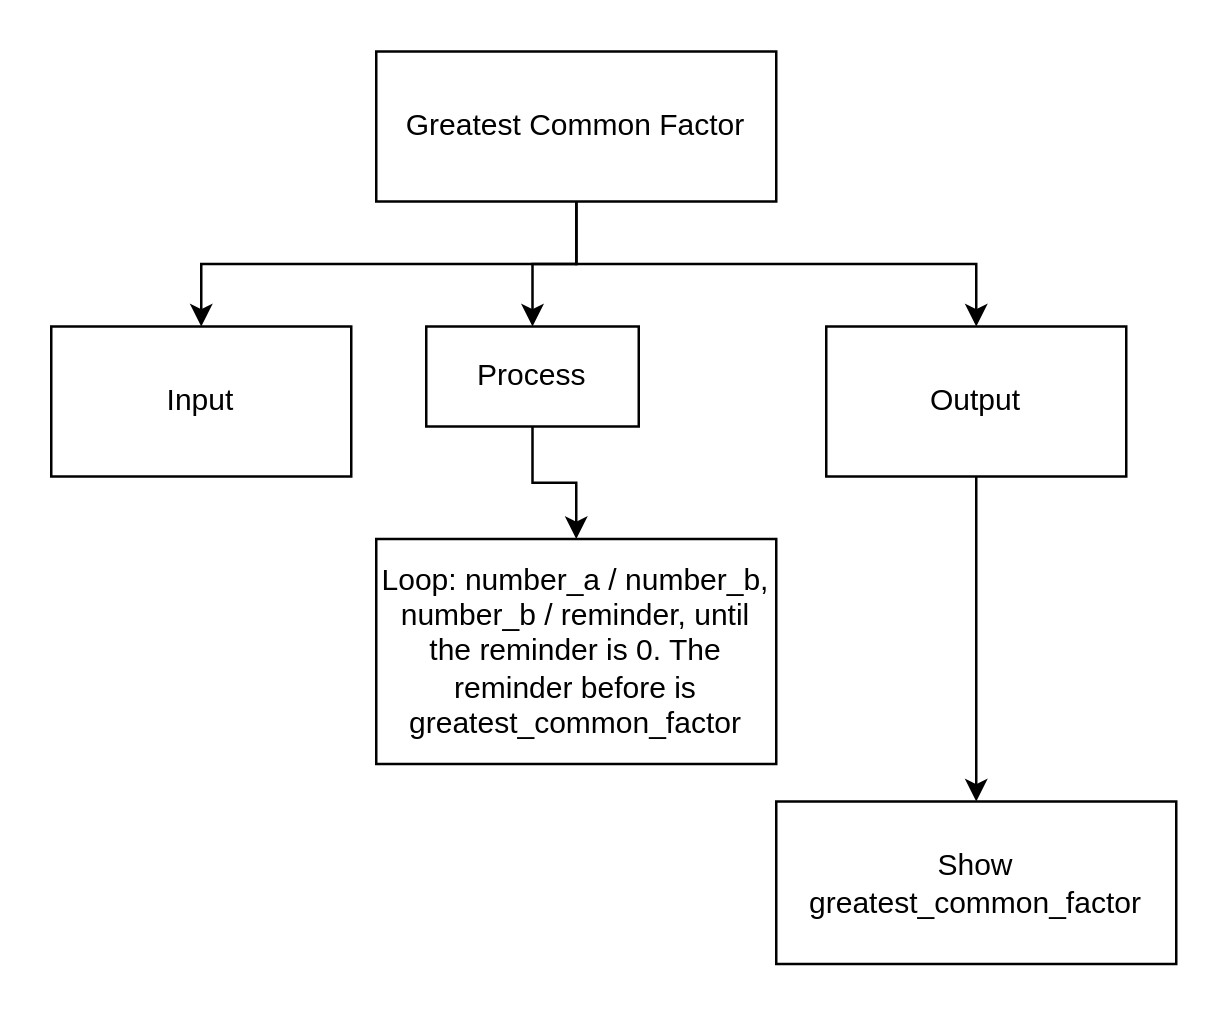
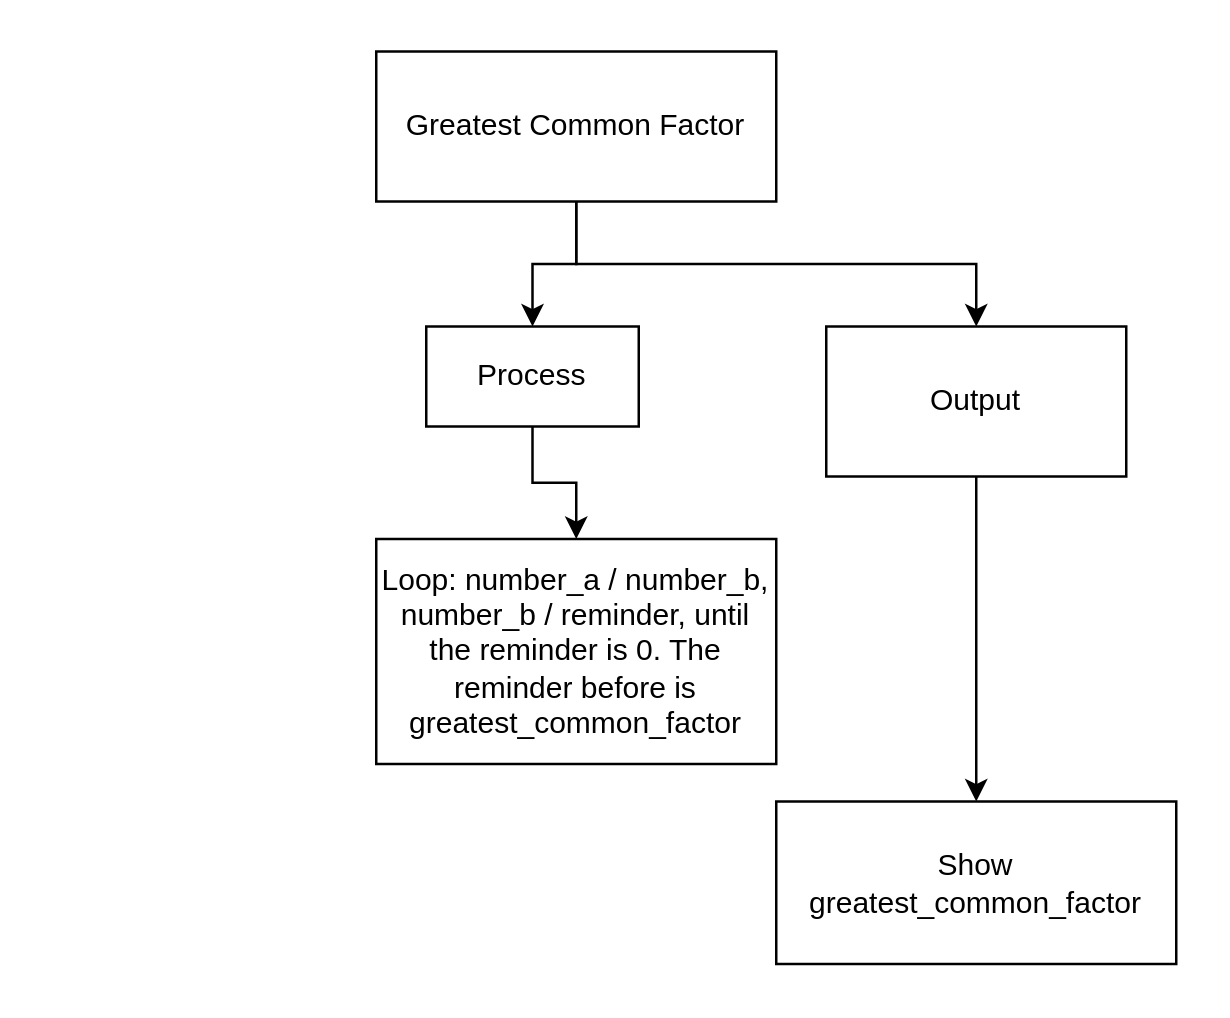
  <mxCell id="0" />
  <mxCell id="1" parent="0" />
- <mxCell id="2" style="edgeStyle=orthogonalEdgeStyle;html=1;exitX=0.5;exitY=1;exitDx=0;exitDy=0;entryX=0.5;entryY=0;entryDx=0;entryDy=0;rounded=0;" edge="1" parent="1" source="5" target="6"><mxGeometry relative="1" as="geometry" /></mxCell>
  <mxCell id="3" style="edgeStyle=orthogonalEdgeStyle;rounded=0;html=1;exitX=0.5;exitY=1;exitDx=0;exitDy=0;entryX=0.5;entryY=0;entryDx=0;entryDy=0;" edge="1" parent="1" source="5" target="8"><mxGeometry relative="1" as="geometry" /></mxCell>
  <mxCell id="4" style="edgeStyle=orthogonalEdgeStyle;rounded=0;html=1;exitX=0.5;exitY=1;exitDx=0;exitDy=0;entryX=0.5;entryY=0;entryDx=0;entryDy=0;" edge="1" parent="1" source="5" target="10"><mxGeometry relative="1" as="geometry" /></mxCell>
  <mxCell id="5" value="Greatest Common Factor" style="rounded=0;whiteSpace=wrap;html=1;" vertex="1" parent="1"><mxGeometry x="150" y="20" width="160" height="60" as="geometry" /></mxCell>
- <mxCell id="6" value="Input" style="rounded=0;whiteSpace=wrap;html=1;" vertex="1" parent="1"><mxGeometry x="20" y="130" width="120" height="60" as="geometry" /></mxCell>
  <mxCell id="7" style="edgeStyle=orthogonalEdgeStyle;rounded=0;html=1;exitX=0.5;exitY=1;exitDx=0;exitDy=0;entryX=0.5;entryY=0;entryDx=0;entryDy=0;" edge="1" parent="1" source="8" target="11"><mxGeometry relative="1" as="geometry" /></mxCell>
  <mxCell id="8" value="Process" style="rounded=0;whiteSpace=wrap;html=1;" vertex="1" parent="1"><mxGeometry x="170" y="130" width="85" height="40" as="geometry" /></mxCell>
  <mxCell id="9" style="edgeStyle=orthogonalEdgeStyle;rounded=0;html=1;exitX=0.5;exitY=1;exitDx=0;exitDy=0;entryX=0.5;entryY=0;entryDx=0;entryDy=0;" edge="1" parent="1" source="10" target="12"><mxGeometry relative="1" as="geometry" /></mxCell>
  <mxCell id="10" value="Output" style="rounded=0;whiteSpace=wrap;html=1;" vertex="1" parent="1"><mxGeometry x="330" y="130" width="120" height="60" as="geometry" /></mxCell>
  <mxCell id="11" value="Loop: number_a / number_b, number_b / reminder, until the reminder is 0. The reminder before is greatest_common_factor" style="rounded=0;whiteSpace=wrap;html=1;" vertex="1" parent="1"><mxGeometry x="150" y="215" width="160" height="90" as="geometry" /></mxCell>
  <mxCell id="12" value="Show greatest_common_factor" style="rounded=0;whiteSpace=wrap;html=1;" vertex="1" parent="1"><mxGeometry x="310" y="320" width="160" height="65" as="geometry" /></mxCell>
